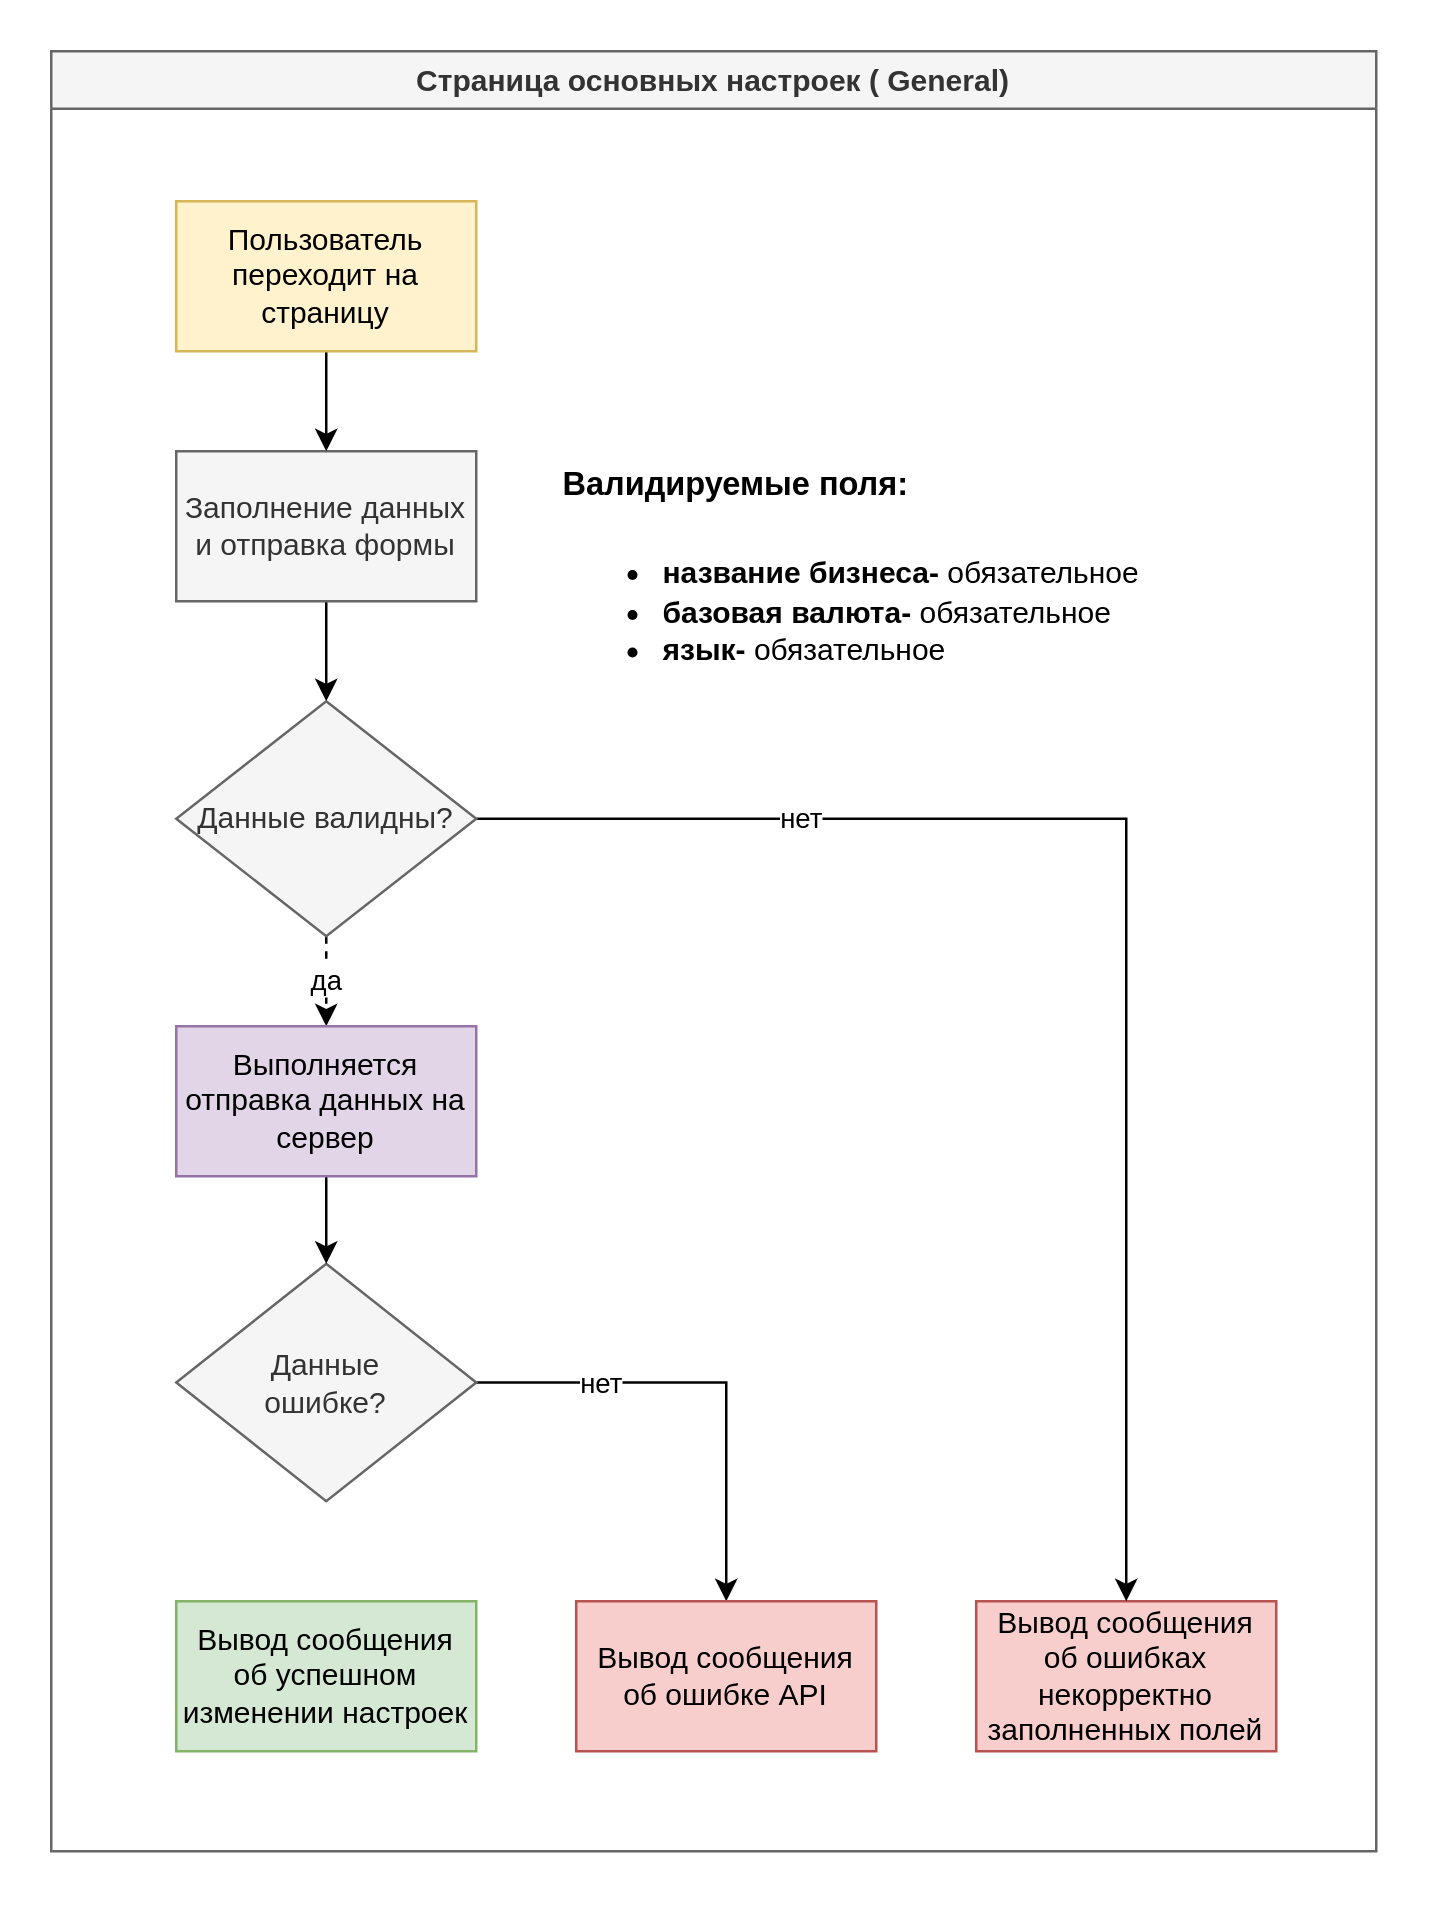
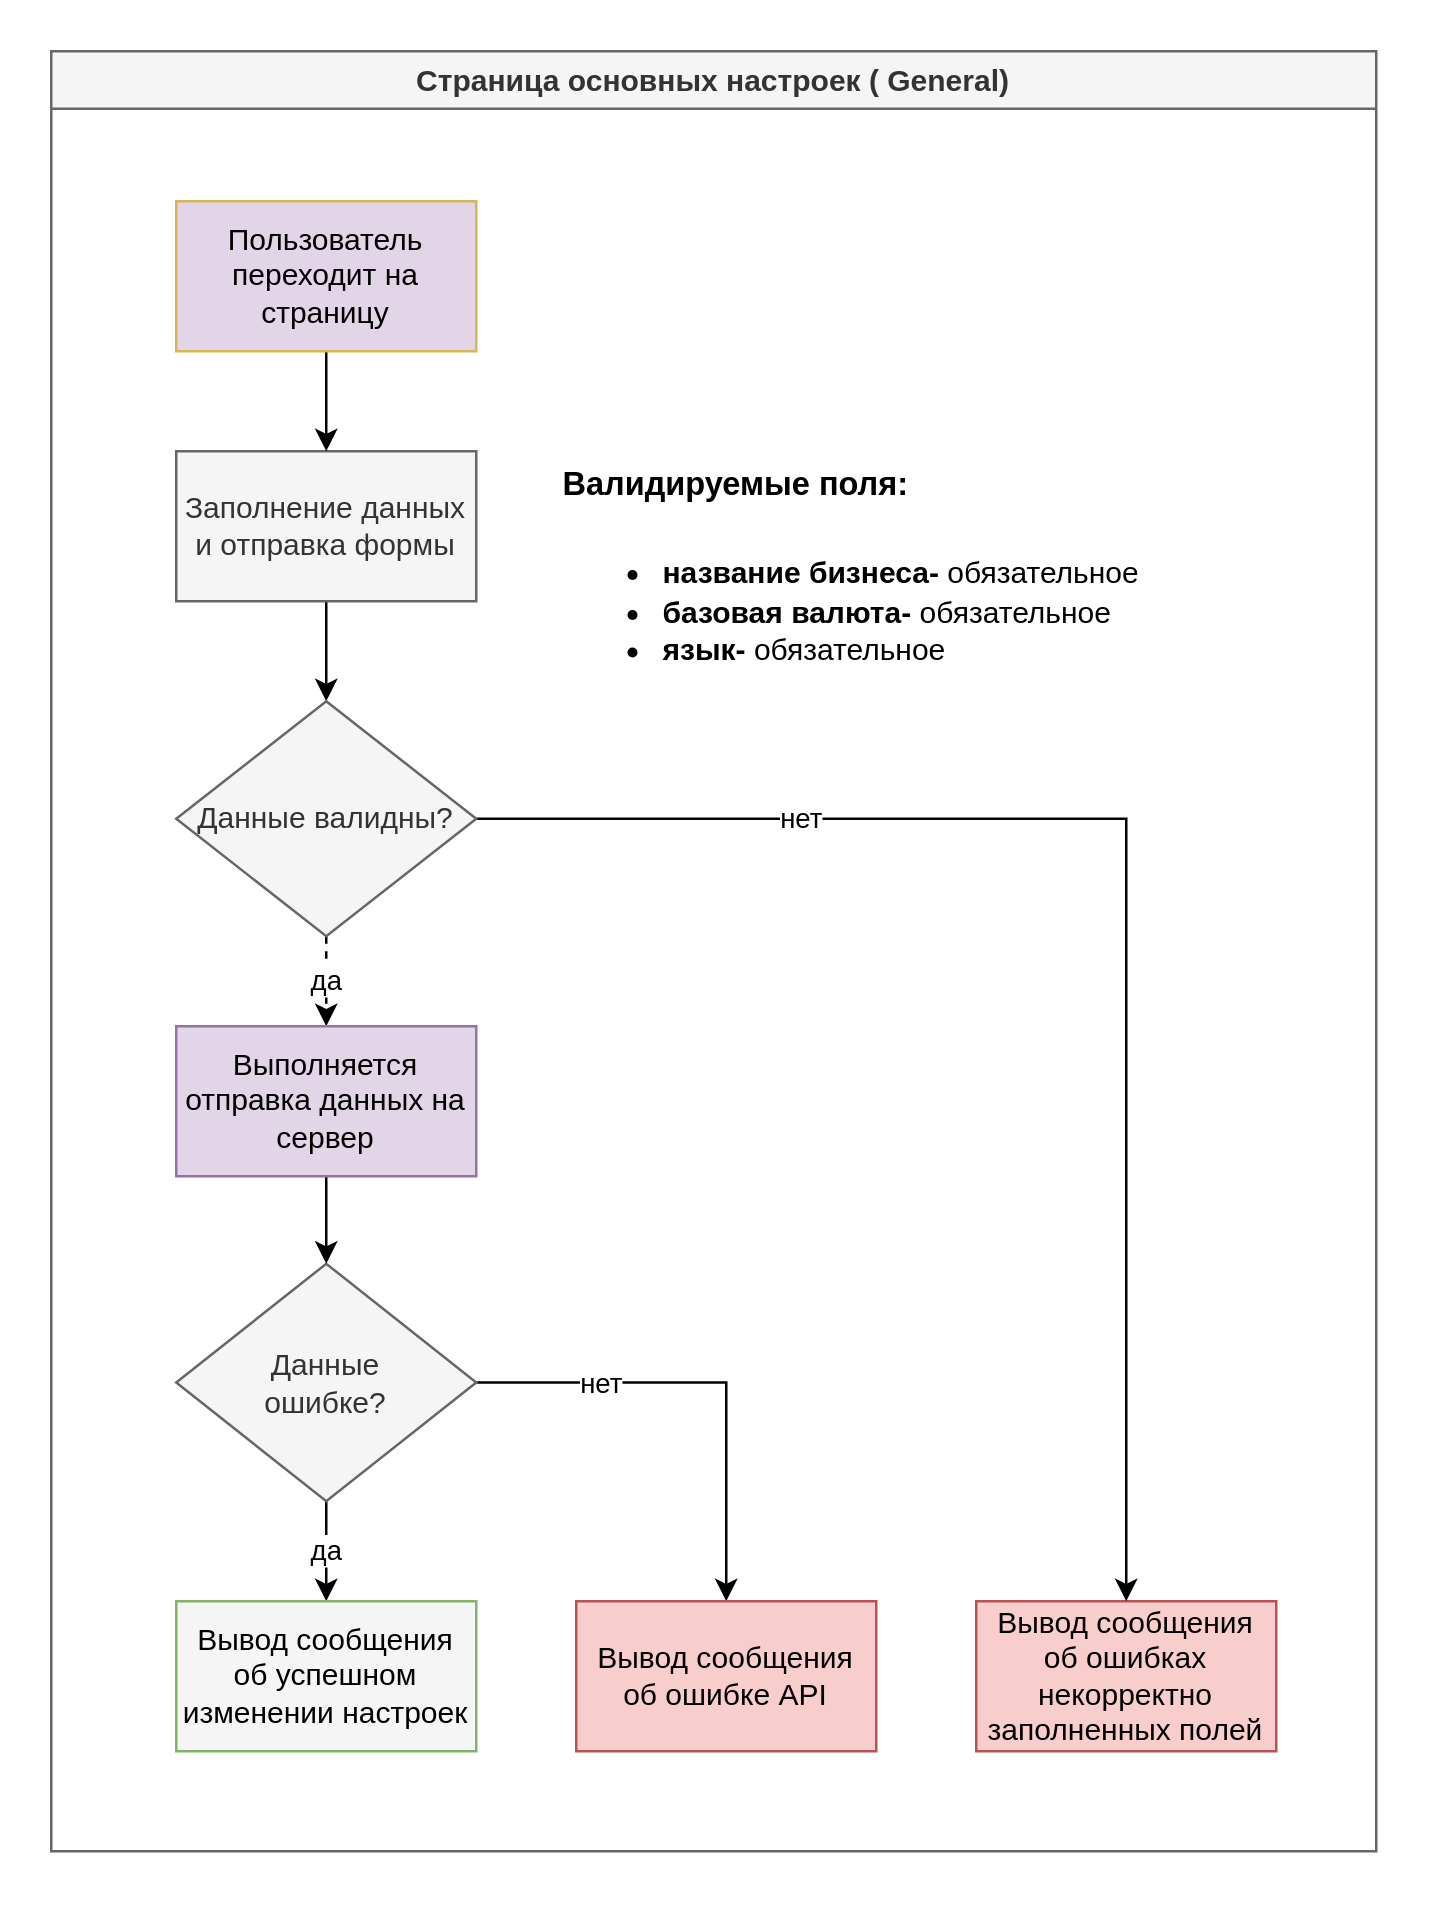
  <mxCell id="0" />
  <mxCell id="1" parent="0" />
  <mxCell id="2" value="Страница основных настроек ( General)" style="swimlane;fillColor=#f5f5f5;strokeColor=#666666;fontStyle=1;fontColor=#333333;startSize=23;" parent="1" vertex="1"><mxGeometry x="20" y="20" width="530" height="720" as="geometry" /></mxCell>
  <mxCell id="3" style="edgeStyle=orthogonalEdgeStyle;rounded=0;orthogonalLoop=1;jettySize=auto;html=1;exitX=0.5;exitY=1;exitDx=0;exitDy=0;entryX=0.5;entryY=0;entryDx=0;entryDy=0;" parent="2" source="4" target="16" edge="1"><mxGeometry relative="1" as="geometry"><mxPoint x="110" y="260" as="targetPoint" /></mxGeometry></mxCell>
  <mxCell id="4" value="Заполнение данных и отправка формы" style="rounded=0;whiteSpace=wrap;html=1;fillColor=#f5f5f5;strokeColor=#666666;fontColor=#333333;" parent="2" vertex="1"><mxGeometry x="50" y="160" width="120" height="60" as="geometry" /></mxCell>
+ <mxCell id="5" value="да" style="edgeStyle=orthogonalEdgeStyle;rounded=0;orthogonalLoop=1;jettySize=auto;html=1;exitX=1;exitY=0.5;exitDx=0;exitDy=0;entryX=0.5;entryY=0;entryDx=0;entryDy=0;" parent="2" source="7" target="11" edge="1"><mxGeometry relative="1" as="geometry" /></mxCell>
  <mxCell id="6" value="нет" style="edgeStyle=orthogonalEdgeStyle;rounded=0;orthogonalLoop=1;jettySize=auto;html=1;exitX=0.5;exitY=0;exitDx=0;exitDy=0;entryX=0.5;entryY=0;entryDx=0;entryDy=0;" parent="2" source="7" target="10" edge="1"><mxGeometry x="-0.467" relative="1" as="geometry"><mxPoint as="offset" /></mxGeometry></mxCell>
  <mxCell id="7" value="Данные &lt;br&gt;ошибке?" style="rhombus;whiteSpace=wrap;html=1;rounded=0;strokeColor=#666666;fillColor=#f5f5f5;direction=south;fontColor=#333333;" parent="2" vertex="1"><mxGeometry x="50" y="485" width="120" height="95" as="geometry" /></mxCell>
  <mxCell id="8" value="Вывод сообщения об ошибках некорректно заполненных полей" style="whiteSpace=wrap;html=1;rounded=0;strokeColor=#b85450;fillColor=#f8cecc;" parent="2" vertex="1"><mxGeometry x="370" y="620" width="120" height="60" as="geometry" /></mxCell>
  <mxCell id="9" value="&lt;h1&gt;&lt;font style=&quot;font-size: 13px&quot;&gt;Валидируемые поля:&lt;/font&gt;&lt;/h1&gt;&lt;div&gt;&lt;ul&gt;&lt;li&gt;&lt;font style=&quot;font-size: 13px&quot;&gt;&lt;b style=&quot;font-size: 12px&quot;&gt;название бизнеса-&lt;/b&gt;&lt;span style=&quot;font-size: 12px&quot;&gt;&amp;nbsp;обязательное&lt;/span&gt;&lt;/font&gt;&lt;/li&gt;&lt;li&gt;&lt;font style=&quot;font-size: 13px&quot;&gt;&lt;span style=&quot;font-size: 12px&quot;&gt;&lt;b&gt;базовая валюта-&lt;/b&gt; обязательное&lt;/span&gt;&lt;/font&gt;&lt;/li&gt;&lt;li&gt;&lt;font style=&quot;font-size: 13px&quot;&gt;&lt;span style=&quot;font-size: 12px&quot;&gt;&lt;b&gt;язык-&lt;/b&gt; обязательное&lt;/span&gt;&lt;/font&gt;&lt;/li&gt;&lt;/ul&gt;&lt;/div&gt;&lt;p&gt;&lt;br&gt;&lt;/p&gt;&lt;p&gt;&lt;br&gt;&lt;/p&gt;&lt;p&gt;&lt;br&gt;&lt;/p&gt;&lt;p&gt;&lt;br&gt;&lt;/p&gt;&lt;p&gt;&lt;br&gt;&lt;/p&gt;" style="text;html=1;strokeColor=none;fillColor=none;spacing=5;spacingTop=-20;whiteSpace=wrap;overflow=hidden;rounded=0;" parent="2" vertex="1"><mxGeometry x="200" y="150" width="336" height="100" as="geometry" /></mxCell>
  <mxCell id="10" value="Вывод сообщения об ошибке API" style="whiteSpace=wrap;html=1;rounded=0;strokeColor=#b85450;fillColor=#f8cecc;" parent="2" vertex="1"><mxGeometry x="210" y="620" width="120" height="60" as="geometry" /></mxCell>
- <mxCell id="11" value="Вывод сообщения об успешном изменении настроек" style="rounded=0;whiteSpace=wrap;html=1;fillColor=#d5e8d4;strokeColor=#82b366;" parent="2" vertex="1"><mxGeometry x="50" y="620" width="120" height="60" as="geometry" /></mxCell>
+ <mxCell id="11" value="Вывод сообщения об успешном изменении настроек" style="rounded=0;whiteSpace=wrap;html=1;fillColor=#f5f5f5;strokeColor=#82b366;" parent="2" vertex="1"><mxGeometry x="50" y="620" width="120" height="60" as="geometry" /></mxCell>
  <mxCell id="12" style="edgeStyle=orthogonalEdgeStyle;rounded=0;orthogonalLoop=1;jettySize=auto;html=1;exitX=0.5;exitY=1;exitDx=0;exitDy=0;entryX=0.5;entryY=0;entryDx=0;entryDy=0;" parent="2" source="13" target="4" edge="1"><mxGeometry relative="1" as="geometry" /></mxCell>
- <mxCell id="13" value="Пользователь переходит на страницу" style="whiteSpace=wrap;html=1;rounded=0;strokeColor=#d6b656;fillColor=#fff2cc;" parent="2" vertex="1"><mxGeometry x="50" y="60" width="120" height="60" as="geometry" /></mxCell>
+ <mxCell id="13" value="Пользователь переходит на страницу" style="whiteSpace=wrap;html=1;rounded=0;strokeColor=#d6b656;fillColor=#e1d5e7;" parent="2" vertex="1"><mxGeometry x="50" y="60" width="120" height="60" as="geometry" /></mxCell>
  <mxCell id="14" value="да" style="edgeStyle=orthogonalEdgeStyle;rounded=0;orthogonalLoop=1;jettySize=auto;html=1;exitX=0.5;exitY=1;exitDx=0;exitDy=0;entryX=0.5;entryY=0;entryDx=0;entryDy=0;dashed=1;" parent="2" source="16" target="18" edge="1"><mxGeometry relative="1" as="geometry" /></mxCell>
  <mxCell id="15" value="нет" style="edgeStyle=orthogonalEdgeStyle;rounded=0;orthogonalLoop=1;jettySize=auto;html=1;entryX=0.5;entryY=0;entryDx=0;entryDy=0;" parent="2" source="16" target="8" edge="1"><mxGeometry x="-0.546" relative="1" as="geometry"><mxPoint as="offset" /></mxGeometry></mxCell>
  <mxCell id="16" value="Данные валидны?" style="rhombus;whiteSpace=wrap;html=1;fillColor=#f5f5f5;strokeColor=#666666;strokeWidth=1;fontColor=#333333;fontStyle=0" parent="2" vertex="1"><mxGeometry x="50" y="260" width="120" height="94" as="geometry" /></mxCell>
  <mxCell id="17" style="edgeStyle=orthogonalEdgeStyle;rounded=0;orthogonalLoop=1;jettySize=auto;html=1;entryX=0;entryY=0.5;entryDx=0;entryDy=0;" parent="2" source="18" target="7" edge="1"><mxGeometry relative="1" as="geometry" /></mxCell>
  <mxCell id="18" value="Выполняется отправка данных на сервер" style="rounded=0;whiteSpace=wrap;html=1;fillColor=#e1d5e7;strokeColor=#9673a6;" parent="2" vertex="1"><mxGeometry x="50" y="390" width="120" height="60" as="geometry" /></mxCell>
